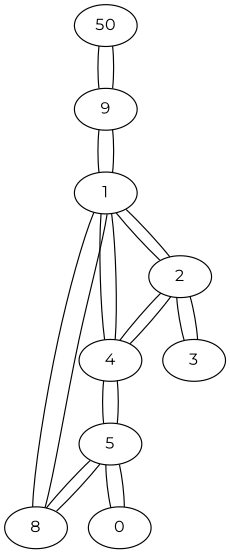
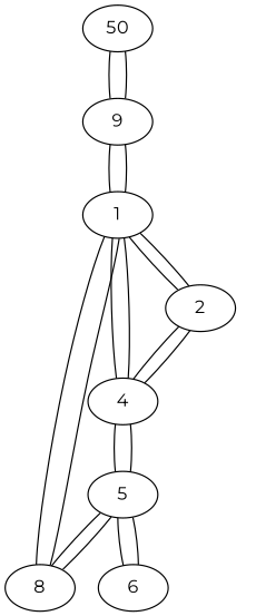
  graph {
    fontname=Montserrat
    node [fontname=Montserrat]
    edge [fontname=Montserrat]
    n1 [label=50]
    9
    1
    8
    4
    2
    5
-   3
-   6 [label=0]
+   6
    n1 -- 9
    9 -- n1
    9 -- 1
    1 -- 9
    1 -- 8
    1 -- 4
    1 -- 2
    8 -- 1
    8 -- 5
    4 -- 1
    4 -- 2
    4 -- 5
    2 -- 1
    2 -- 4
-   2 -- 3
    5 -- 8
    5 -- 4
    5 -- 6
-   3 -- 2
    6 -- 5
  }
